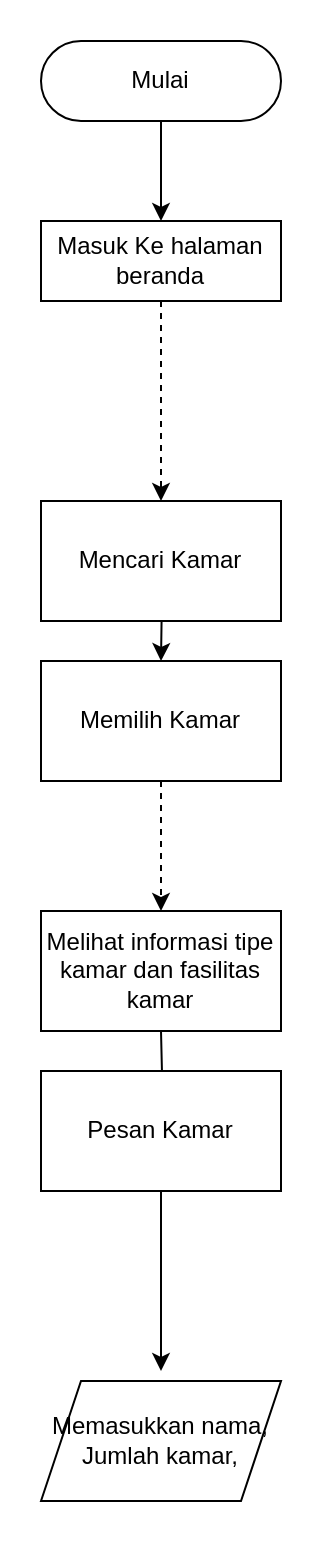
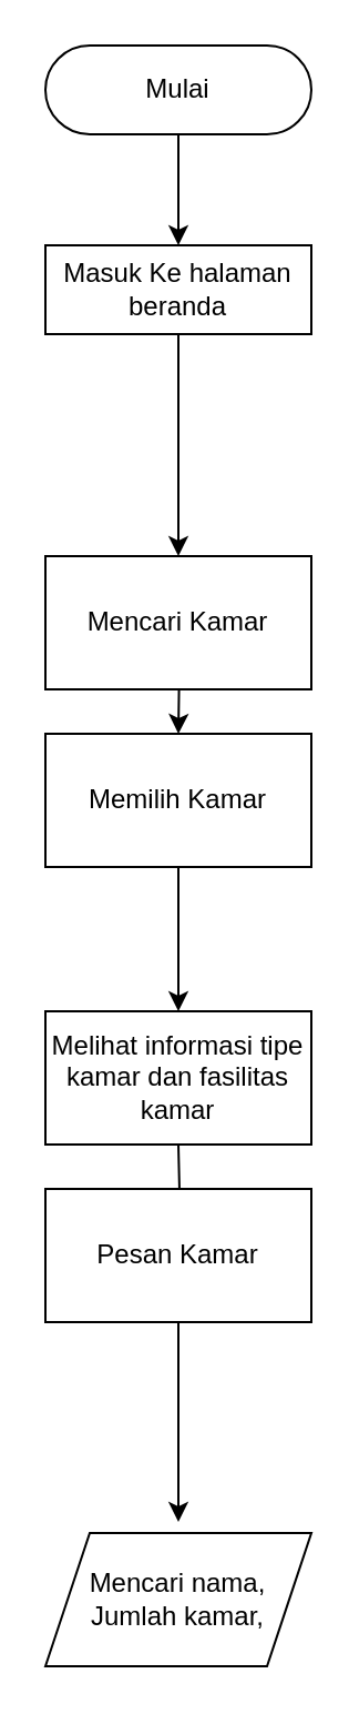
  <mxCell id="0" />
  <mxCell id="1" parent="0" />
  <mxCell id="2" value="" style="edgeStyle=orthogonalEdgeStyle;rounded=0;orthogonalLoop=1;jettySize=auto;html=1;" edge="1" parent="1" source="3" target="5"><mxGeometry relative="1" as="geometry" /></mxCell>
  <mxCell id="3" value="Mulai" style="rounded=1;whiteSpace=wrap;html=1;fontSize=12;glass=0;strokeWidth=1;shadow=0;arcSize=50;" vertex="1" parent="1"><mxGeometry x="20" y="20" width="120" height="40" as="geometry" /></mxCell>
- <mxCell id="4" value="" style="edgeStyle=orthogonalEdgeStyle;rounded=0;orthogonalLoop=1;jettySize=auto;html=1;dashed=1;" edge="1" parent="1" source="5" target="7"><mxGeometry relative="1" as="geometry" /></mxCell>
+ <mxCell id="4" value="" style="edgeStyle=orthogonalEdgeStyle;rounded=0;orthogonalLoop=1;jettySize=auto;html=1;" edge="1" parent="1" source="5" target="7"><mxGeometry relative="1" as="geometry" /></mxCell>
  <mxCell id="5" value="Masuk Ke halaman beranda" style="rounded=0;whiteSpace=wrap;html=1;" vertex="1" parent="1"><mxGeometry x="20" y="110" width="120" height="40" as="geometry" /></mxCell>
  <mxCell id="6" value="" style="edgeStyle=orthogonalEdgeStyle;rounded=0;orthogonalLoop=1;jettySize=auto;html=1;" edge="1" parent="1" target="14"><mxGeometry relative="1" as="geometry"><mxPoint x="80" y="260" as="sourcePoint" /></mxGeometry></mxCell>
  <mxCell id="7" value="Mencari Kamar" style="whiteSpace=wrap;html=1;rounded=0;" vertex="1" parent="1"><mxGeometry x="20" y="250" width="120" height="60" as="geometry" /></mxCell>
  <mxCell id="8" value="Melihat informasi tipe kamar dan fasilitas kamar" style="whiteSpace=wrap;html=1;rounded=0;" vertex="1" parent="1"><mxGeometry x="20" y="455" width="120" height="60" as="geometry" /></mxCell>
  <mxCell id="9" value="" style="edgeStyle=orthogonalEdgeStyle;rounded=0;orthogonalLoop=1;jettySize=auto;html=1;" edge="1" parent="1" target="11"><mxGeometry relative="1" as="geometry"><mxPoint x="80" y="515" as="sourcePoint" /></mxGeometry></mxCell>
  <mxCell id="10" value="" style="edgeStyle=orthogonalEdgeStyle;rounded=0;orthogonalLoop=1;jettySize=auto;html=1;" edge="1" parent="1" source="11"><mxGeometry relative="1" as="geometry"><mxPoint x="80" y="685" as="targetPoint" /></mxGeometry></mxCell>
  <mxCell id="11" value="Pesan Kamar" style="whiteSpace=wrap;html=1;rounded=0;" vertex="1" parent="1"><mxGeometry x="20" y="535" width="120" height="60" as="geometry" /></mxCell>
- <mxCell id="12" value="Memasukkan nama, Jumlah kamar," style="shape=parallelogram;perimeter=parallelogramPerimeter;whiteSpace=wrap;html=1;fixedSize=1;" vertex="1" parent="1"><mxGeometry x="20" y="690" width="120" height="60" as="geometry" /></mxCell>
- <mxCell id="13" value="" style="edgeStyle=orthogonalEdgeStyle;rounded=0;orthogonalLoop=1;jettySize=auto;html=1;dashed=1;" edge="1" parent="1" source="14" target="8"><mxGeometry relative="1" as="geometry" /></mxCell>
+ <mxCell id="12" value="Mencari nama, Jumlah kamar," style="shape=parallelogram;perimeter=parallelogramPerimeter;whiteSpace=wrap;html=1;fixedSize=1;" vertex="1" parent="1"><mxGeometry x="20" y="690" width="120" height="60" as="geometry" /></mxCell>
+ <mxCell id="13" value="" style="edgeStyle=orthogonalEdgeStyle;rounded=0;orthogonalLoop=1;jettySize=auto;html=1;" edge="1" parent="1" source="14" target="8"><mxGeometry relative="1" as="geometry" /></mxCell>
  <mxCell id="14" value="Memilih Kamar" style="whiteSpace=wrap;html=1;rounded=0;" vertex="1" parent="1"><mxGeometry x="20" y="330" width="120" height="60" as="geometry" /></mxCell>
